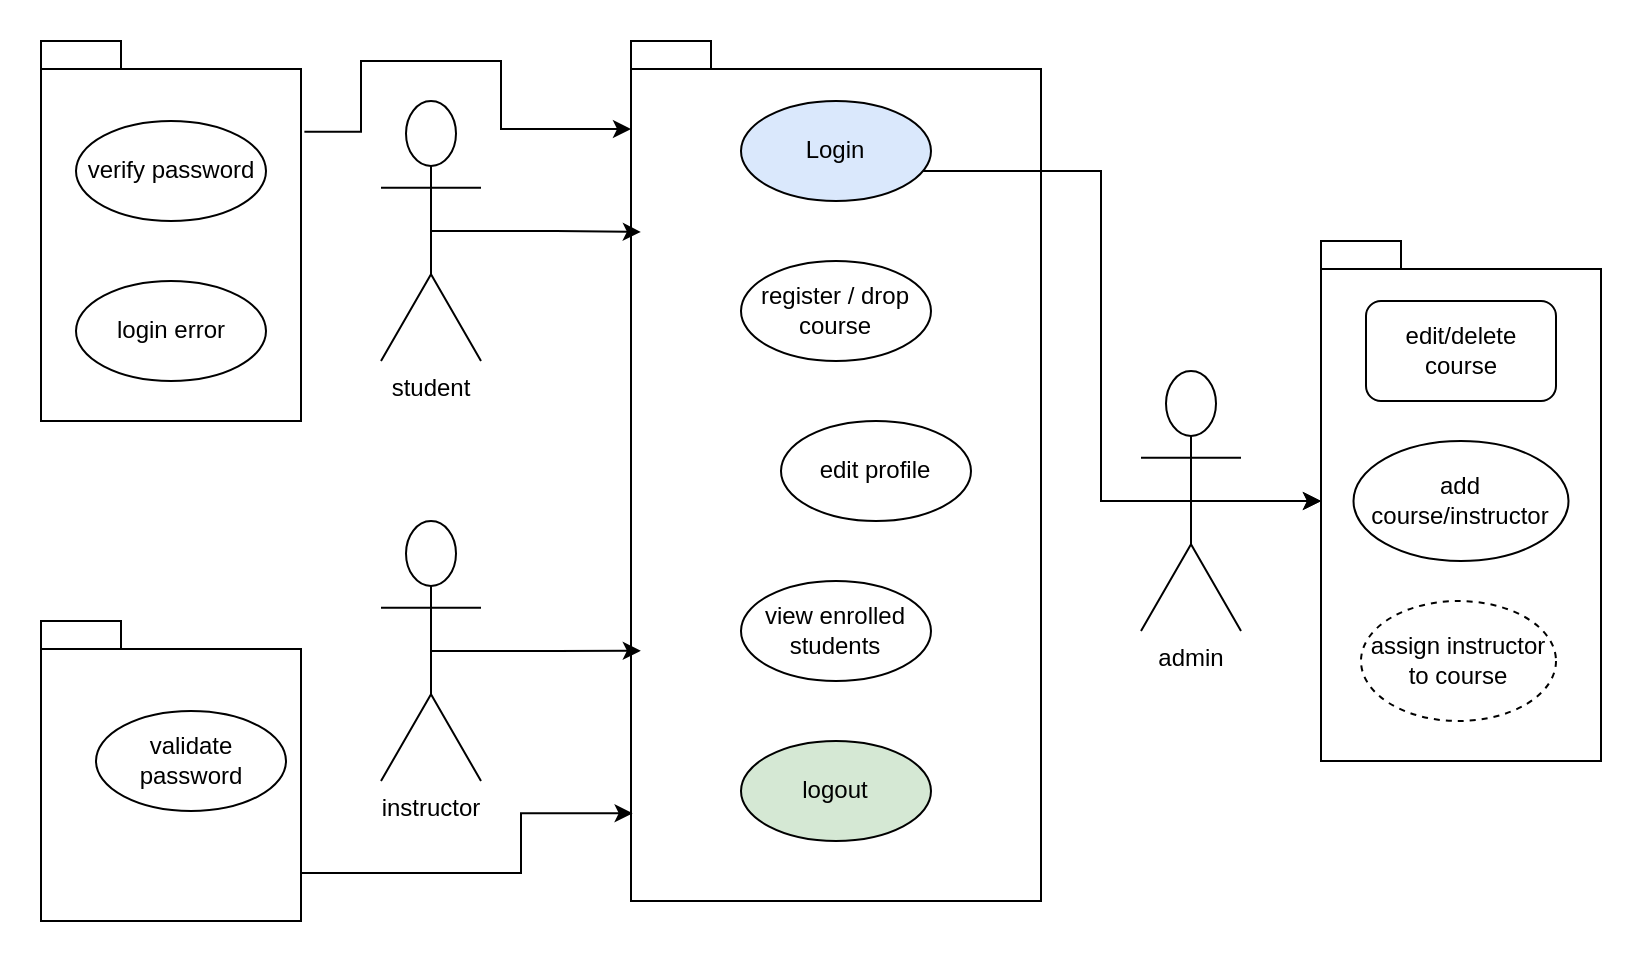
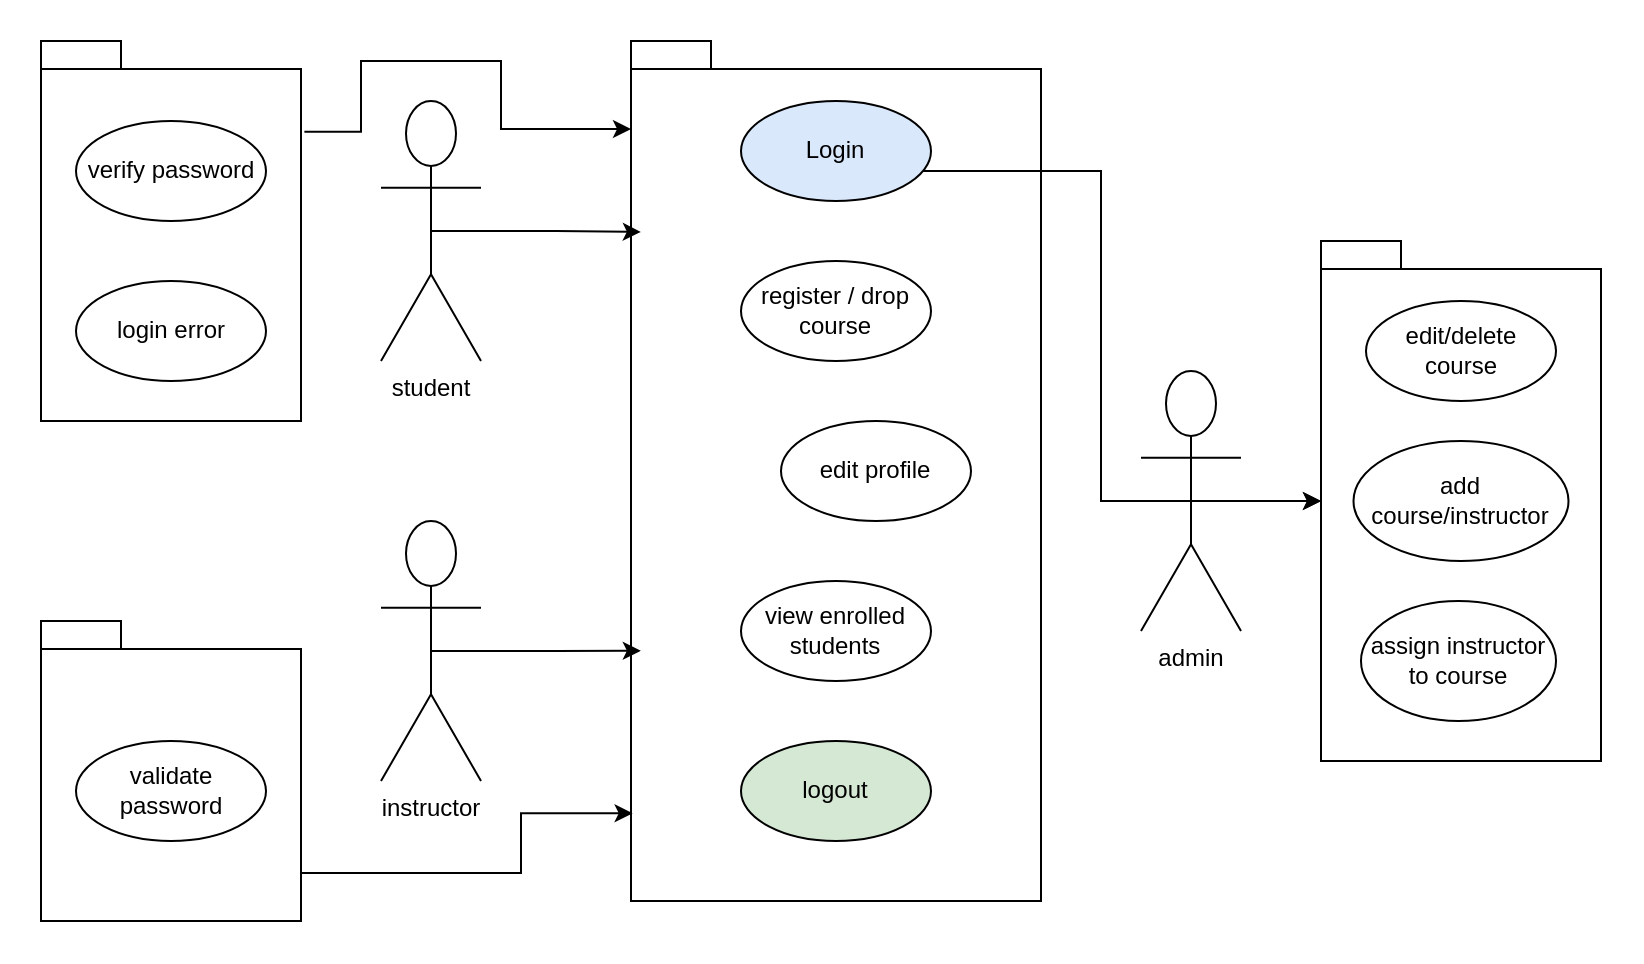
  <mxCell id="0" />
  <mxCell id="1" parent="0" />
  <mxCell id="2" value="student" style="shape=umlActor;verticalLabelPosition=bottom;verticalAlign=top;html=1;outlineConnect=0;" vertex="1" parent="1"><mxGeometry x="190" y="50" width="50" height="130" as="geometry" /></mxCell>
  <mxCell id="3" style="edgeStyle=orthogonalEdgeStyle;rounded=0;orthogonalLoop=1;jettySize=auto;html=1;" edge="1" parent="1" source="4" target="9"><mxGeometry relative="1" as="geometry"><mxPoint x="550" y="260" as="targetPoint" /></mxGeometry></mxCell>
  <mxCell id="4" value="admin" style="shape=umlActor;verticalLabelPosition=bottom;verticalAlign=top;html=1;outlineConnect=0;" vertex="1" parent="1"><mxGeometry x="570" y="185" width="50" height="130" as="geometry" /></mxCell>
  <mxCell id="5" value="instructor" style="shape=umlActor;verticalLabelPosition=bottom;verticalAlign=top;html=1;outlineConnect=0;" vertex="1" parent="1"><mxGeometry x="190" y="260" width="50" height="130" as="geometry" /></mxCell>
  <mxCell id="6" value="" style="shape=folder;fontStyle=1;spacingTop=10;tabWidth=40;tabHeight=14;tabPosition=left;html=1;whiteSpace=wrap;" vertex="1" parent="1"><mxGeometry x="315" y="20" width="205" height="430" as="geometry" /></mxCell>
  <mxCell id="7" style="edgeStyle=orthogonalEdgeStyle;rounded=0;orthogonalLoop=1;jettySize=auto;html=1;exitX=0;exitY=0;exitDx=130;exitDy=146;exitPerimeter=0;entryX=0.004;entryY=0.898;entryDx=0;entryDy=0;entryPerimeter=0;" edge="1" parent="1" source="8" target="6"><mxGeometry relative="1" as="geometry"><Array as="points"><mxPoint x="260" y="436" /><mxPoint x="260" y="406" /></Array></mxGeometry></mxCell>
  <mxCell id="8" value="" style="shape=folder;fontStyle=1;spacingTop=10;tabWidth=40;tabHeight=14;tabPosition=left;html=1;whiteSpace=wrap;" vertex="1" parent="1"><mxGeometry x="20" y="310" width="130" height="150" as="geometry" /></mxCell>
  <mxCell id="9" value="" style="shape=folder;fontStyle=1;spacingTop=10;tabWidth=40;tabHeight=14;tabPosition=left;html=1;whiteSpace=wrap;" vertex="1" parent="1"><mxGeometry x="660" y="120" width="140" height="260" as="geometry" /></mxCell>
- <mxCell id="10" value="validate password" style="ellipse;whiteSpace=wrap;html=1;" vertex="1" parent="1"><mxGeometry x="47.5" y="355" width="95" height="50" as="geometry" /></mxCell>
+ <mxCell id="10" value="validate password" style="ellipse;whiteSpace=wrap;html=1;" vertex="1" parent="1"><mxGeometry x="37.5" y="370" width="95" height="50" as="geometry" /></mxCell>
  <mxCell id="11" style="edgeStyle=orthogonalEdgeStyle;rounded=0;orthogonalLoop=1;jettySize=auto;html=1;exitX=1.013;exitY=0.239;exitDx=0;exitDy=0;exitPerimeter=0;" edge="1" parent="1" source="12" target="6"><mxGeometry relative="1" as="geometry"><mxPoint x="310" y="64" as="targetPoint" /><Array as="points"><mxPoint x="180" y="65" /><mxPoint x="180" y="30" /><mxPoint x="250" y="30" /><mxPoint x="250" y="64" /></Array></mxGeometry></mxCell>
  <mxCell id="12" value="" style="shape=folder;fontStyle=1;spacingTop=10;tabWidth=40;tabHeight=14;tabPosition=left;html=1;whiteSpace=wrap;" vertex="1" parent="1"><mxGeometry x="20" y="20" width="130" height="190" as="geometry" /></mxCell>
  <mxCell id="13" value="login error" style="ellipse;whiteSpace=wrap;html=1;" vertex="1" parent="1"><mxGeometry x="37.5" y="140" width="95" height="50" as="geometry" /></mxCell>
  <mxCell id="14" value="verify password" style="ellipse;whiteSpace=wrap;html=1;" vertex="1" parent="1"><mxGeometry x="37.5" y="60" width="95" height="50" as="geometry" /></mxCell>
  <mxCell id="15" style="edgeStyle=orthogonalEdgeStyle;rounded=0;orthogonalLoop=1;jettySize=auto;html=1;entryX=0;entryY=0.5;entryDx=0;entryDy=0;entryPerimeter=0;" edge="1" parent="1" source="16" target="9"><mxGeometry relative="1" as="geometry"><mxPoint x="620" y="250" as="targetPoint" /><Array as="points"><mxPoint x="550" y="85" /><mxPoint x="550" y="250" /></Array></mxGeometry></mxCell>
  <mxCell id="16" value="Login" style="ellipse;whiteSpace=wrap;html=1;fillColor=#dae8fc;" vertex="1" parent="1"><mxGeometry x="370" y="50" width="95" height="50" as="geometry" /></mxCell>
  <mxCell id="17" value="register / drop course" style="ellipse;whiteSpace=wrap;html=1;" vertex="1" parent="1"><mxGeometry x="370" y="130" width="95" height="50" as="geometry" /></mxCell>
  <mxCell id="18" value="edit profile" style="ellipse;whiteSpace=wrap;html=1;" vertex="1" parent="1"><mxGeometry x="390" y="210" width="95" height="50" as="geometry" /></mxCell>
  <mxCell id="19" value="view enrolled students" style="ellipse;whiteSpace=wrap;html=1;" vertex="1" parent="1"><mxGeometry x="370" y="290" width="95" height="50" as="geometry" /></mxCell>
- <mxCell id="20" value="edit/delete course" style="whiteSpace=wrap;html=1;rounded=1;" vertex="1" parent="1"><mxGeometry x="682.5" y="150" width="95" height="50" as="geometry" /></mxCell>
+ <mxCell id="20" value="edit/delete course" style="ellipse;whiteSpace=wrap;html=1;" vertex="1" parent="1"><mxGeometry x="682.5" y="150" width="95" height="50" as="geometry" /></mxCell>
  <mxCell id="21" value="add course/instructor" style="ellipse;whiteSpace=wrap;html=1;" vertex="1" parent="1"><mxGeometry x="676.25" y="220" width="107.5" height="60" as="geometry" /></mxCell>
- <mxCell id="22" value="assign instructor to course" style="ellipse;whiteSpace=wrap;html=1;dashed=1;" vertex="1" parent="1"><mxGeometry x="680" y="300" width="97.5" height="60" as="geometry" /></mxCell>
+ <mxCell id="22" value="assign instructor to course" style="ellipse;whiteSpace=wrap;html=1;" vertex="1" parent="1"><mxGeometry x="680" y="300" width="97.5" height="60" as="geometry" /></mxCell>
  <mxCell id="23" value="logout" style="ellipse;whiteSpace=wrap;html=1;fillColor=#d5e8d4;" vertex="1" parent="1"><mxGeometry x="370" y="370" width="95" height="50" as="geometry" /></mxCell>
  <mxCell id="24" style="edgeStyle=orthogonalEdgeStyle;rounded=0;orthogonalLoop=1;jettySize=auto;html=1;exitX=0.5;exitY=1;exitDx=0;exitDy=0;exitPerimeter=0;" edge="1" parent="1" source="8" target="8"><mxGeometry relative="1" as="geometry" /></mxCell>
  <mxCell id="25" style="edgeStyle=orthogonalEdgeStyle;rounded=0;orthogonalLoop=1;jettySize=auto;html=1;exitX=0.5;exitY=0.5;exitDx=0;exitDy=0;exitPerimeter=0;entryX=0.024;entryY=0.709;entryDx=0;entryDy=0;entryPerimeter=0;" edge="1" parent="1" source="5" target="6"><mxGeometry relative="1" as="geometry" /></mxCell>
  <mxCell id="26" style="edgeStyle=orthogonalEdgeStyle;rounded=0;orthogonalLoop=1;jettySize=auto;html=1;exitX=0.5;exitY=0.5;exitDx=0;exitDy=0;exitPerimeter=0;entryX=0.024;entryY=0.222;entryDx=0;entryDy=0;entryPerimeter=0;" edge="1" parent="1" source="2" target="6"><mxGeometry relative="1" as="geometry" /></mxCell>
